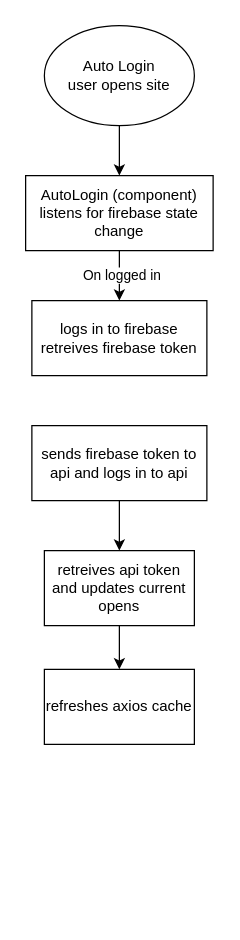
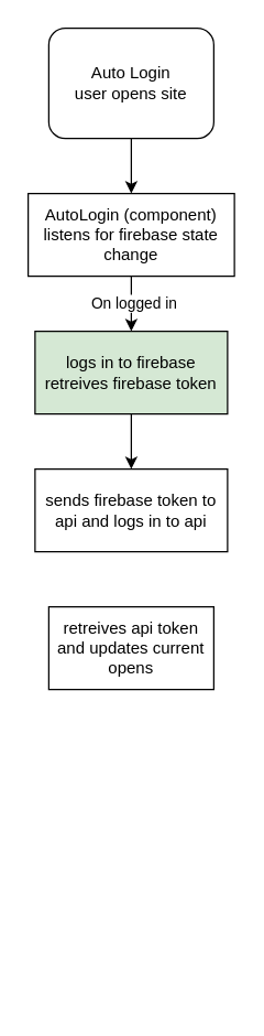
  <mxCell id="0" />
  <mxCell id="1" parent="0" />
  <mxCell id="2" value="" style="group" vertex="1" connectable="0" parent="1"><mxGeometry x="20" y="20" width="150" height="710" as="geometry" /></mxCell>
- <mxCell id="3" value="Auto Login&lt;br&gt;user opens site" style="ellipse;whiteSpace=wrap;html=1;movable=1;resizable=1;rotatable=1;deletable=1;editable=1;connectable=1;" vertex="1" parent="2"><mxGeometry x="15" width="120" height="80" as="geometry" /></mxCell>
+ <mxCell id="3" value="Auto Login&lt;br&gt;user opens site" style="whiteSpace=wrap;html=1;movable=1;resizable=1;rotatable=1;deletable=1;editable=1;connectable=1;rounded=1;" vertex="1" parent="2"><mxGeometry x="15" width="120" height="80" as="geometry" /></mxCell>
  <mxCell id="4" value="AutoLogin (component)&lt;br&gt;listens for firebase state change" style="whiteSpace=wrap;html=1;movable=1;resizable=1;rotatable=1;deletable=1;editable=1;connectable=1;" vertex="1" parent="2"><mxGeometry y="120" width="150" height="60" as="geometry" /></mxCell>
  <mxCell id="5" value="" style="edgeStyle=orthogonalEdgeStyle;rounded=0;orthogonalLoop=1;jettySize=auto;html=1;movable=1;resizable=1;rotatable=1;deletable=1;editable=1;connectable=1;" edge="1" parent="2" source="3" target="4"><mxGeometry relative="1" as="geometry" /></mxCell>
- <mxCell id="6" value="logs in to firebase&lt;br&gt;retreives firebase token" style="whiteSpace=wrap;html=1;movable=1;resizable=1;rotatable=1;deletable=1;editable=1;connectable=1;" vertex="1" parent="2"><mxGeometry x="5" y="220" width="140" height="60" as="geometry" /></mxCell>
+ <mxCell id="6" value="logs in to firebase&lt;br&gt;retreives firebase token" style="whiteSpace=wrap;html=1;movable=1;resizable=1;rotatable=1;deletable=1;editable=1;connectable=1;fillColor=#d5e8d4;" vertex="1" parent="2"><mxGeometry x="5" y="220" width="140" height="60" as="geometry" /></mxCell>
  <mxCell id="7" value="" style="edgeStyle=orthogonalEdgeStyle;rounded=0;orthogonalLoop=1;jettySize=auto;html=1;movable=1;resizable=1;rotatable=1;deletable=1;editable=1;connectable=1;" edge="1" parent="2" source="4" target="6"><mxGeometry relative="1" as="geometry" /></mxCell>
  <mxCell id="8" value="On logged in" style="edgeLabel;html=1;align=center;verticalAlign=middle;resizable=0;points=[];" vertex="1" connectable="0" parent="7"><mxGeometry x="-0.05" y="1" relative="1" as="geometry"><mxPoint as="offset" /></mxGeometry></mxCell>
  <mxCell id="9" value="sends firebase token to api and logs in to api" style="whiteSpace=wrap;html=1;movable=1;resizable=1;rotatable=1;deletable=1;editable=1;connectable=1;" vertex="1" parent="2"><mxGeometry x="5" y="320" width="140" height="60" as="geometry" /></mxCell>
+ <mxCell id="10" value="" style="edgeStyle=orthogonalEdgeStyle;rounded=0;orthogonalLoop=1;jettySize=auto;html=1;movable=1;resizable=1;rotatable=1;deletable=1;editable=1;connectable=1;" edge="1" parent="2" source="6" target="9"><mxGeometry relative="1" as="geometry" /></mxCell>
  <mxCell id="11" value="retreives api token and updates current opens" style="whiteSpace=wrap;html=1;movable=1;resizable=1;rotatable=1;deletable=1;editable=1;connectable=1;" vertex="1" parent="2"><mxGeometry x="15" y="420" width="120" height="60" as="geometry" /></mxCell>
- <mxCell id="12" value="" style="edgeStyle=orthogonalEdgeStyle;rounded=0;orthogonalLoop=1;jettySize=auto;html=1;movable=1;resizable=1;rotatable=1;deletable=1;editable=1;connectable=1;" edge="1" parent="2" source="9" target="11"><mxGeometry relative="1" as="geometry" /></mxCell>
- <mxCell id="13" value="refreshes axios cache" style="whiteSpace=wrap;html=1;movable=1;resizable=1;rotatable=1;deletable=1;editable=1;connectable=1;" vertex="1" parent="2"><mxGeometry x="15" y="515" width="120" height="60" as="geometry" /></mxCell>
- <mxCell id="14" value="" style="edgeStyle=orthogonalEdgeStyle;rounded=0;orthogonalLoop=1;jettySize=auto;html=1;movable=1;resizable=1;rotatable=1;deletable=1;editable=1;connectable=1;" edge="1" parent="2" source="11" target="13"><mxGeometry relative="1" as="geometry" /></mxCell>
